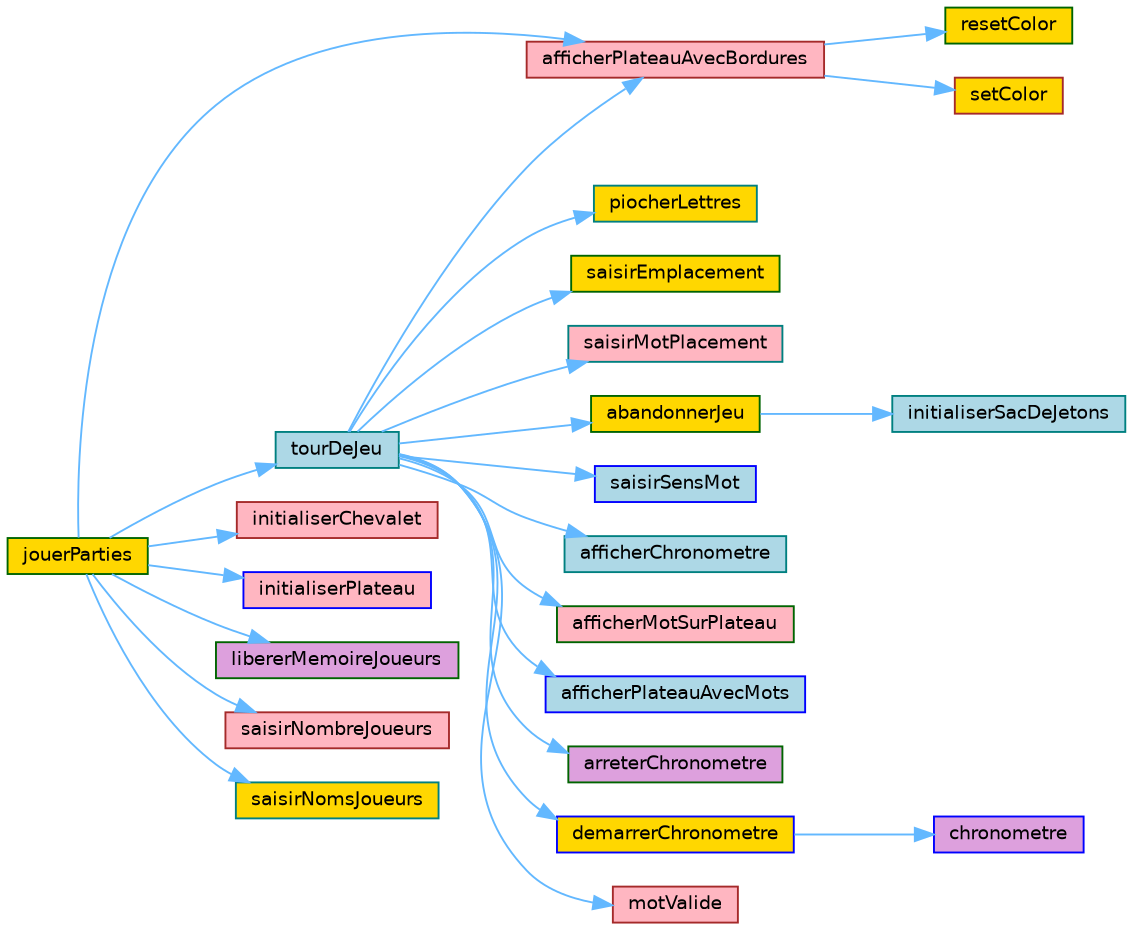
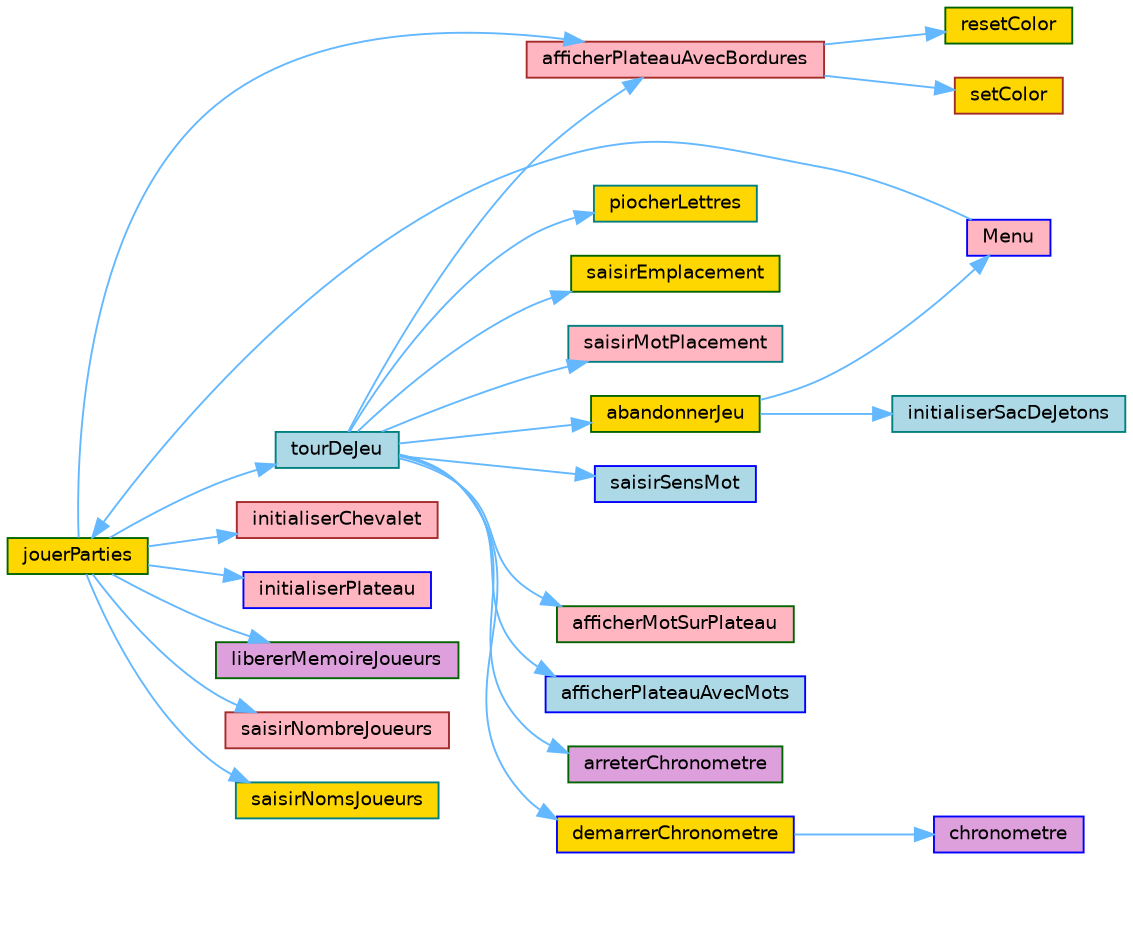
  digraph {
    rankdir=LR
    node [color=darkgreen fillcolor=gold fontname=Helvetica fontsize=10 shape=box style=filled]
    edge [color=steelblue1 fontname=Helvetica fontsize=10 labelfontname=Helvetica labelfontsize=10 style=solid]
    n1 [fontcolor=black height=0.2 label=jouerParties width=0.4]
    n2 [color=brown fillcolor=lightpink height=0.2 label=afficherPlateauAvecBordures width=0.4]
    n3 [color=brown fillcolor=lightpink height=0.2 label=initialiserChevalet width=0.4]
    n4 [color=blue fillcolor=lightpink height=0.2 label=initialiserPlateau width=0.4]
    n5 [fillcolor=plum height=0.2 label=libererMemoireJoueurs width=0.4]
    n6 [color=brown fillcolor=lightpink height=0.2 label=saisirNombreJoueurs width=0.4]
    n7 [color=teal height=0.2 label=saisirNomsJoueurs width=0.4]
    n8 [color=teal fillcolor=lightblue height=0.2 label=tourDeJeu width=0.4]
    n9 [height=0.2 label=resetColor width=0.4]
    n10 [color=brown height=0.2 label=setColor width=0.4]
    n11 [height=0.2 label=abandonnerJeu width=0.4]
-   n12 [color=teal fillcolor=lightblue height=0.2 label=afficherChronometre width=0.4]
    n13 [fillcolor=lightpink height=0.2 label=afficherMotSurPlateau width=0.4]
    n14 [color=blue fillcolor=lightblue height=0.2 label=afficherPlateauAvecMots width=0.4]
    n15 [fillcolor=plum height=0.2 label=arreterChronometre width=0.4]
    n16 [color=blue height=0.2 label=demarrerChronometre width=0.4]
-   n17 [color=brown fillcolor=lightpink height=0.2 label=motValide width=0.4]
    n18 [color=teal height=0.2 label=piocherLettres width=0.4]
    n19 [height=0.2 label=saisirEmplacement width=0.4]
    n20 [color=teal fillcolor=lightpink height=0.2 label=saisirMotPlacement width=0.4]
    n21 [color=blue fillcolor=lightblue height=0.2 label=saisirSensMot width=0.4]
    n22 [color=teal fillcolor=lightblue height=0.2 label=initialiserSacDeJetons width=0.4]
+   n23 [color=blue fillcolor=lightpink height=0.2 label=Menu width=0.4]
    n24 [color=blue fillcolor=plum height=0.2 label=chronometre width=0.4]
    n1 -> n2
    n1 -> n3
    n1 -> n4
    n1 -> n5
    n1 -> n6
    n1 -> n7
    n1 -> n8
    n2 -> n9
    n2 -> n10
    n8 -> n2
    n8 -> n11
-   n8 -> n12
    n8 -> n13
    n8 -> n14
    n8 -> n15
    n8 -> n16
-   n8 -> n17
    n8 -> n18
    n8 -> n19
    n8 -> n20
    n8 -> n21
    n11 -> n22
+   n11 -> n23
    n16 -> n24
+   n23 -> n1
  }
